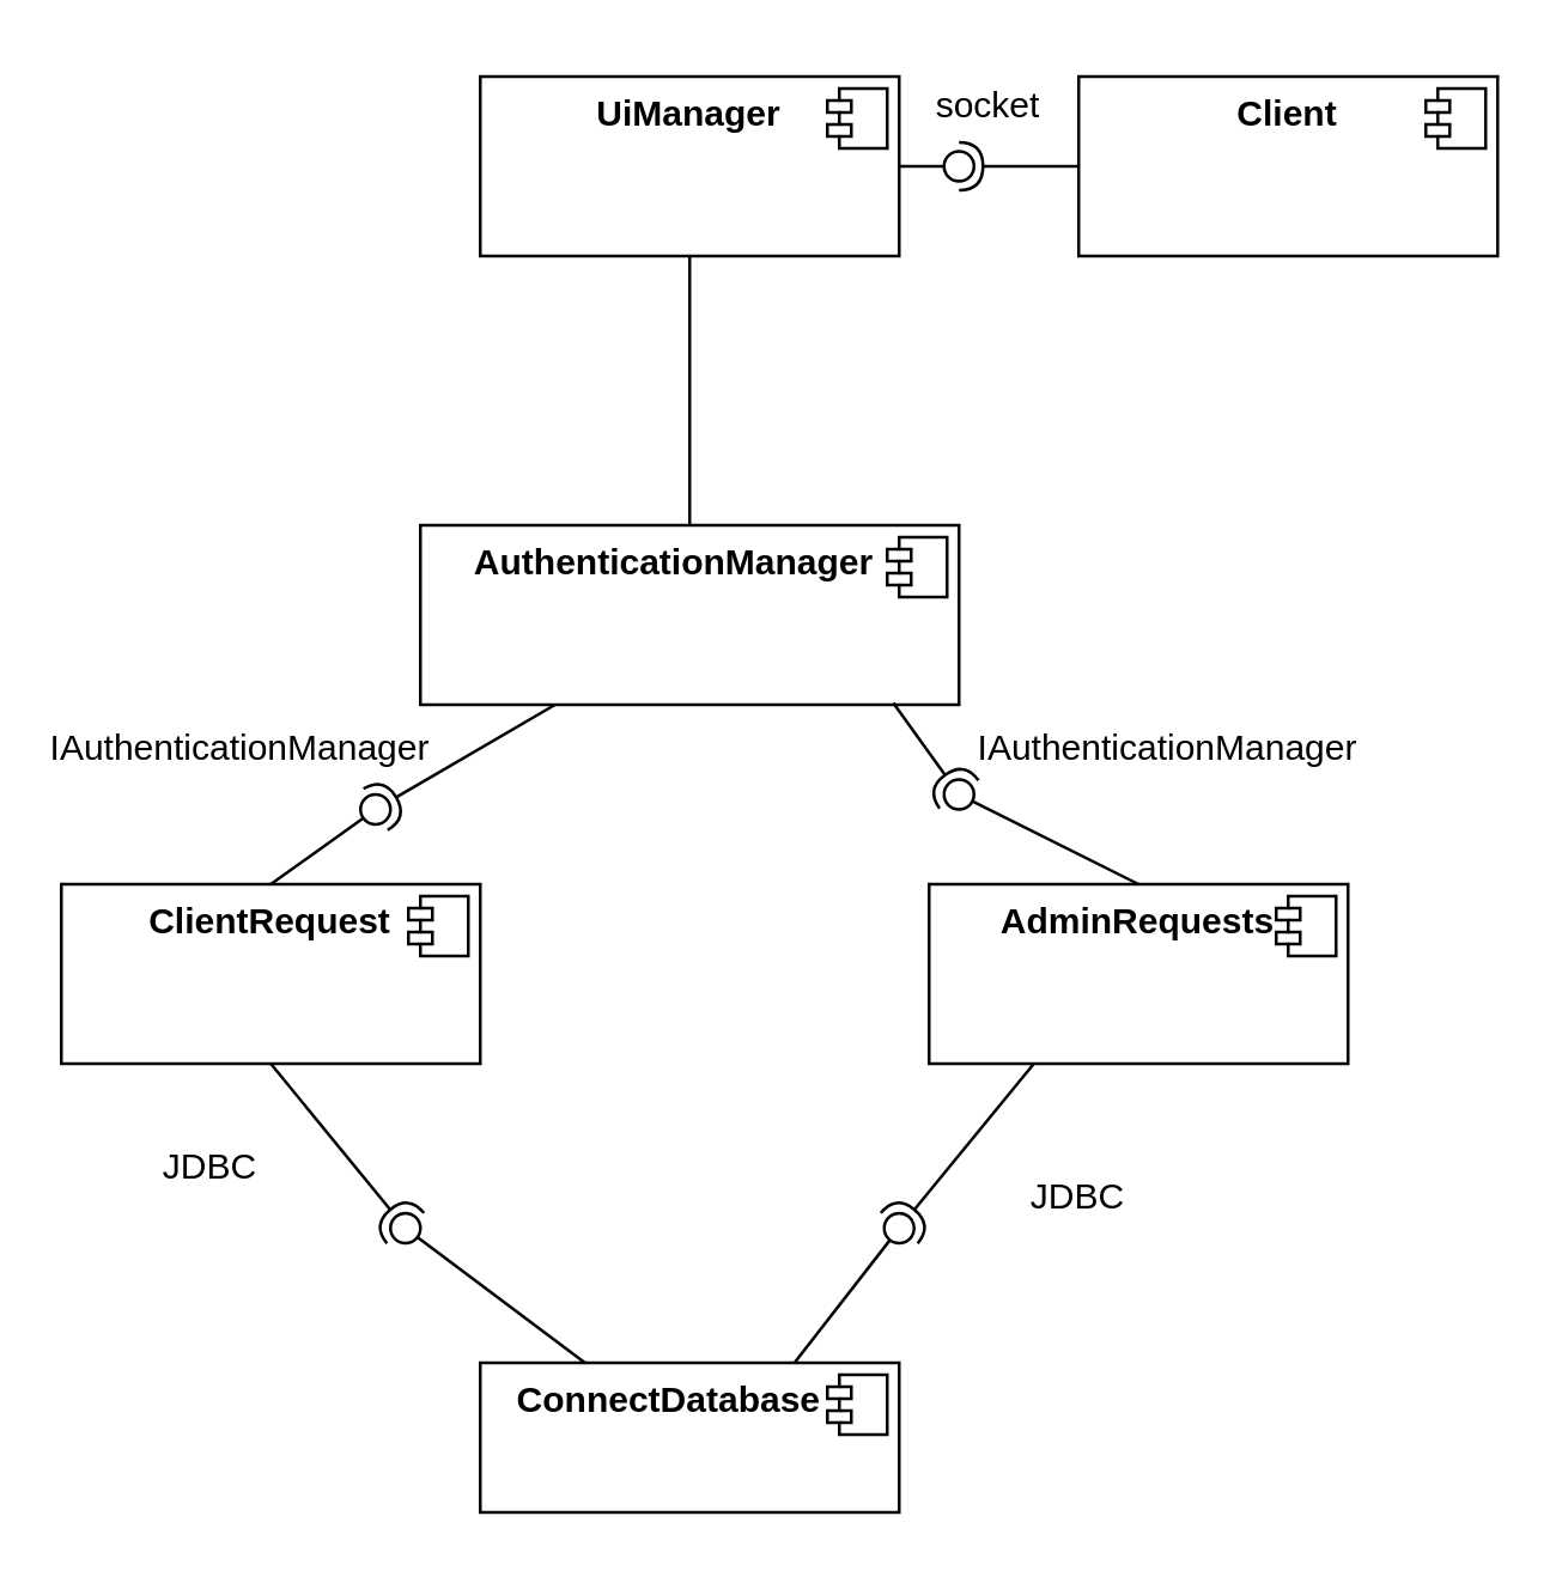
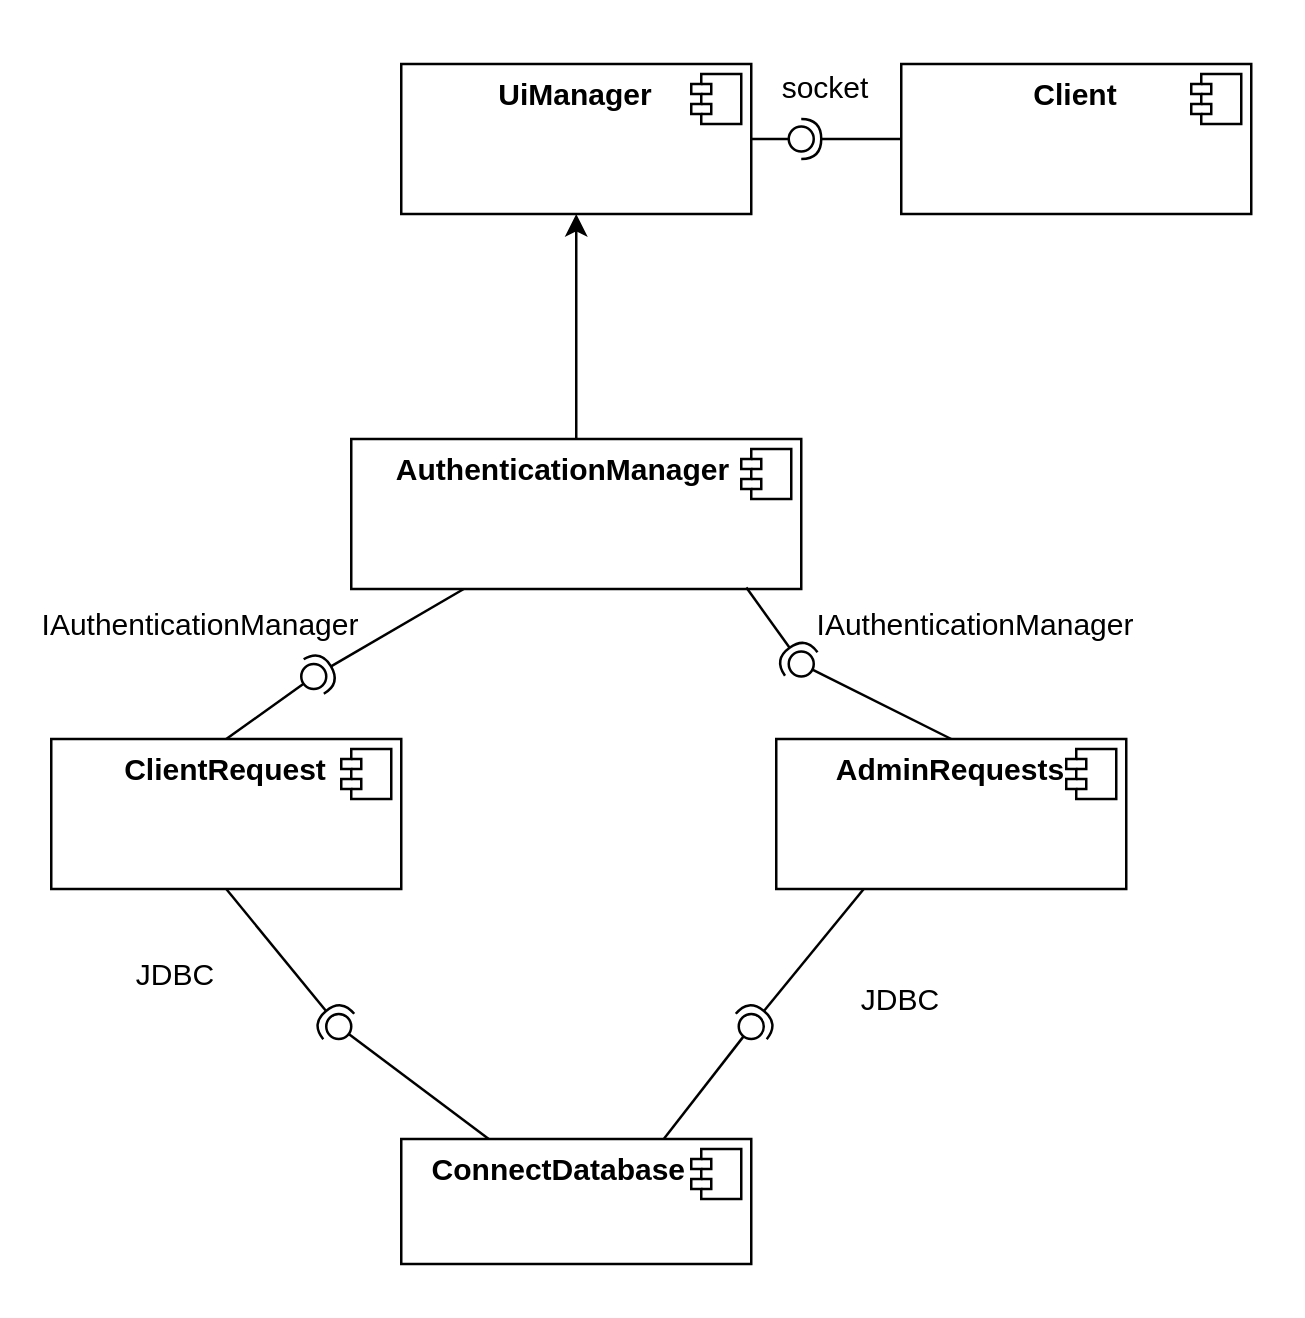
  <mxCell id="0" />
  <mxCell id="1" parent="0" />
  <mxCell id="2" value="&lt;p style=&quot;margin:0px;margin-top:6px;text-align:center;&quot;&gt;&lt;b&gt;UiManager&lt;/b&gt;&lt;/p&gt;&lt;p style=&quot;margin:0px;margin-left:8px;&quot;&gt;&lt;br&gt;&lt;/p&gt;" style="align=left;overflow=fill;html=1;dropTarget=0;whiteSpace=wrap;" vertex="1" parent="1"><mxGeometry x="160" y="25" width="140" height="60" as="geometry" /></mxCell>
  <mxCell id="3" value="" style="shape=component;jettyWidth=8;jettyHeight=4;" vertex="1" parent="2"><mxGeometry x="1" width="20" height="20" relative="1" as="geometry"><mxPoint x="-24" y="4" as="offset" /></mxGeometry></mxCell>
  <mxCell id="4" value="&lt;p style=&quot;margin:0px;margin-top:6px;text-align:center;&quot;&gt;&lt;b&gt;AuthenticationManager&amp;nbsp; &amp;nbsp;&lt;/b&gt;&lt;/p&gt;" style="align=left;overflow=fill;html=1;dropTarget=0;whiteSpace=wrap;" vertex="1" parent="1"><mxGeometry x="140" y="175" width="180" height="60" as="geometry" /></mxCell>
  <mxCell id="5" value="" style="shape=component;jettyWidth=8;jettyHeight=4;" vertex="1" parent="4"><mxGeometry x="1" width="20" height="20" relative="1" as="geometry"><mxPoint x="-24" y="4" as="offset" /></mxGeometry></mxCell>
  <mxCell id="6" value="&lt;p style=&quot;margin:0px;margin-top:6px;text-align:center;&quot;&gt;&lt;b&gt;AdminRequests&lt;/b&gt;&lt;/p&gt;" style="align=left;overflow=fill;html=1;dropTarget=0;whiteSpace=wrap;" vertex="1" parent="1"><mxGeometry x="310" y="295" width="140" height="60" as="geometry" /></mxCell>
  <mxCell id="7" value="" style="shape=component;jettyWidth=8;jettyHeight=4;" vertex="1" parent="6"><mxGeometry x="1" width="20" height="20" relative="1" as="geometry"><mxPoint x="-24" y="4" as="offset" /></mxGeometry></mxCell>
  <mxCell id="8" value="&lt;p style=&quot;margin:0px;margin-top:6px;text-align:center;&quot;&gt;&lt;b&gt;ClientRequest&lt;/b&gt;&lt;/p&gt;" style="align=left;overflow=fill;html=1;dropTarget=0;whiteSpace=wrap;" vertex="1" parent="1"><mxGeometry x="20" y="295" width="140" height="60" as="geometry" /></mxCell>
  <mxCell id="9" value="" style="shape=component;jettyWidth=8;jettyHeight=4;" vertex="1" parent="8"><mxGeometry x="1" width="20" height="20" relative="1" as="geometry"><mxPoint x="-24" y="4" as="offset" /></mxGeometry></mxCell>
  <mxCell id="10" value="&lt;p style=&quot;margin:0px;margin-top:6px;text-align:center;&quot;&gt;&lt;b&gt;ConnectDatabase&amp;nbsp; &amp;nbsp;&amp;nbsp;&lt;/b&gt;&lt;/p&gt;" style="align=left;overflow=fill;html=1;dropTarget=0;whiteSpace=wrap;" vertex="1" parent="1"><mxGeometry x="160" y="455" width="140" height="50" as="geometry" /></mxCell>
  <mxCell id="11" value="" style="shape=component;jettyWidth=8;jettyHeight=4;" vertex="1" parent="10"><mxGeometry x="1" width="20" height="20" relative="1" as="geometry"><mxPoint x="-24" y="4" as="offset" /></mxGeometry></mxCell>
  <mxCell id="12" value="" style="rounded=0;orthogonalLoop=1;jettySize=auto;html=1;endArrow=halfCircle;endFill=0;endSize=6;strokeWidth=1;sketch=0;exitX=0.25;exitY=1;exitDx=0;exitDy=0;" edge="1" target="14" parent="1" source="4"><mxGeometry relative="1" as="geometry"><mxPoint x="290" y="290" as="sourcePoint" /></mxGeometry></mxCell>
  <mxCell id="13" value="" style="rounded=0;orthogonalLoop=1;jettySize=auto;html=1;endArrow=oval;endFill=0;sketch=0;sourcePerimeterSpacing=0;targetPerimeterSpacing=0;endSize=10;exitX=0.5;exitY=0;exitDx=0;exitDy=0;" edge="1" target="14" parent="1" source="8"><mxGeometry relative="1" as="geometry"><mxPoint x="250" y="290" as="sourcePoint" /></mxGeometry></mxCell>
  <mxCell id="14" value="" style="ellipse;whiteSpace=wrap;html=1;align=center;aspect=fixed;fillColor=none;strokeColor=none;resizable=0;perimeter=centerPerimeter;rotatable=0;allowArrows=0;points=[];outlineConnect=1;" vertex="1" parent="1"><mxGeometry x="120" y="265" width="10" height="10" as="geometry" /></mxCell>
  <mxCell id="15" value="" style="rounded=0;orthogonalLoop=1;jettySize=auto;html=1;endArrow=halfCircle;endFill=0;endSize=6;strokeWidth=1;sketch=0;exitX=0.878;exitY=0.99;exitDx=0;exitDy=0;exitPerimeter=0;" edge="1" parent="1" source="4"><mxGeometry relative="1" as="geometry"><mxPoint x="290" y="290" as="sourcePoint" /><mxPoint x="320" y="265" as="targetPoint" /></mxGeometry></mxCell>
  <mxCell id="16" value="" style="rounded=0;orthogonalLoop=1;jettySize=auto;html=1;endArrow=oval;endFill=0;sketch=0;sourcePerimeterSpacing=0;targetPerimeterSpacing=0;endSize=10;exitX=0.5;exitY=0;exitDx=0;exitDy=0;" edge="1" parent="1" source="6"><mxGeometry relative="1" as="geometry"><mxPoint x="250" y="290" as="sourcePoint" /><mxPoint x="320" y="265" as="targetPoint" /></mxGeometry></mxCell>
  <mxCell id="17" value="" style="ellipse;whiteSpace=wrap;html=1;align=center;aspect=fixed;fillColor=none;strokeColor=none;resizable=0;perimeter=centerPerimeter;rotatable=0;allowArrows=0;points=[];outlineConnect=1;" vertex="1" parent="1"><mxGeometry x="265" y="285" width="10" height="10" as="geometry" /></mxCell>
  <mxCell id="18" value="" style="rounded=0;orthogonalLoop=1;jettySize=auto;html=1;endArrow=halfCircle;endFill=0;endSize=6;strokeWidth=1;sketch=0;exitX=0.5;exitY=1;exitDx=0;exitDy=0;" edge="1" target="20" parent="1" source="8"><mxGeometry relative="1" as="geometry"><mxPoint x="290" y="290" as="sourcePoint" /></mxGeometry></mxCell>
  <mxCell id="19" value="" style="rounded=0;orthogonalLoop=1;jettySize=auto;html=1;endArrow=oval;endFill=0;sketch=0;sourcePerimeterSpacing=0;targetPerimeterSpacing=0;endSize=10;exitX=0.25;exitY=0;exitDx=0;exitDy=0;" edge="1" target="20" parent="1" source="10"><mxGeometry relative="1" as="geometry"><mxPoint x="250" y="290" as="sourcePoint" /></mxGeometry></mxCell>
  <mxCell id="20" value="" style="ellipse;whiteSpace=wrap;html=1;align=center;aspect=fixed;fillColor=none;strokeColor=none;resizable=0;perimeter=centerPerimeter;rotatable=0;allowArrows=0;points=[];outlineConnect=1;" vertex="1" parent="1"><mxGeometry x="130" y="405" width="10" height="10" as="geometry" /></mxCell>
  <mxCell id="21" value="" style="rounded=0;orthogonalLoop=1;jettySize=auto;html=1;endArrow=halfCircle;endFill=0;endSize=6;strokeWidth=1;sketch=0;exitX=0.25;exitY=1;exitDx=0;exitDy=0;" edge="1" target="23" parent="1" source="6"><mxGeometry relative="1" as="geometry"><mxPoint x="320" y="410" as="sourcePoint" /></mxGeometry></mxCell>
  <mxCell id="22" value="" style="rounded=0;orthogonalLoop=1;jettySize=auto;html=1;endArrow=oval;endFill=0;sketch=0;sourcePerimeterSpacing=0;targetPerimeterSpacing=0;endSize=10;exitX=0.75;exitY=0;exitDx=0;exitDy=0;" edge="1" target="23" parent="1" source="10"><mxGeometry relative="1" as="geometry"><mxPoint x="280" y="410" as="sourcePoint" /></mxGeometry></mxCell>
  <mxCell id="23" value="" style="ellipse;whiteSpace=wrap;html=1;align=center;aspect=fixed;fillColor=none;strokeColor=none;resizable=0;perimeter=centerPerimeter;rotatable=0;allowArrows=0;points=[];outlineConnect=1;" vertex="1" parent="1"><mxGeometry x="295" y="405" width="10" height="10" as="geometry" /></mxCell>
  <mxCell id="24" value="JDBC" style="text;html=1;align=center;verticalAlign=middle;whiteSpace=wrap;rounded=0;" vertex="1" parent="1"><mxGeometry x="40" y="375" width="60" height="30" as="geometry" /></mxCell>
  <mxCell id="25" value="JDBC" style="text;html=1;align=center;verticalAlign=middle;whiteSpace=wrap;rounded=0;" vertex="1" parent="1"><mxGeometry x="330" y="385" width="60" height="30" as="geometry" /></mxCell>
  <mxCell id="26" value="IAuthenticationManager" style="text;html=1;align=center;verticalAlign=middle;whiteSpace=wrap;rounded=0;" vertex="1" parent="1"><mxGeometry x="50" y="235" width="60" height="30" as="geometry" /></mxCell>
  <mxCell id="27" value="IAuthenticationManager" style="text;html=1;align=center;verticalAlign=middle;whiteSpace=wrap;rounded=0;" vertex="1" parent="1"><mxGeometry x="360" y="235" width="60" height="30" as="geometry" /></mxCell>
- <mxCell id="28" value="" style="endArrow=none;html=1;rounded=0;entryX=0.5;entryY=1;entryDx=0;entryDy=0;exitX=0.5;exitY=0;exitDx=0;exitDy=0;" edge="1" parent="1" source="4" target="2"><mxGeometry width="50" height="50" relative="1" as="geometry"><mxPoint x="205" y="155" as="sourcePoint" /><mxPoint x="255" y="105" as="targetPoint" /></mxGeometry></mxCell>
+ <mxCell id="28" value="" style="endArrow=classic;html=1;rounded=0;entryX=0.5;entryY=1;entryDx=0;entryDy=0;exitX=0.5;exitY=0;exitDx=0;exitDy=0;" edge="1" parent="1" source="4" target="2"><mxGeometry width="50" height="50" relative="1" as="geometry"><mxPoint x="205" y="155" as="sourcePoint" /><mxPoint x="255" y="105" as="targetPoint" /></mxGeometry></mxCell>
  <mxCell id="29" value="&lt;p style=&quot;margin:0px;margin-top:6px;text-align:center;&quot;&gt;&lt;b&gt;Client&lt;/b&gt;&lt;/p&gt;" style="align=left;overflow=fill;html=1;dropTarget=0;whiteSpace=wrap;" vertex="1" parent="1"><mxGeometry x="360" y="25" width="140" height="60" as="geometry" /></mxCell>
  <mxCell id="30" value="" style="shape=component;jettyWidth=8;jettyHeight=4;" vertex="1" parent="29"><mxGeometry x="1" width="20" height="20" relative="1" as="geometry"><mxPoint x="-24" y="4" as="offset" /></mxGeometry></mxCell>
  <mxCell id="31" value="" style="rounded=0;orthogonalLoop=1;jettySize=auto;html=1;endArrow=halfCircle;endFill=0;endSize=6;strokeWidth=1;sketch=0;exitX=0;exitY=0.5;exitDx=0;exitDy=0;" edge="1" target="33" parent="1" source="29"><mxGeometry relative="1" as="geometry"><mxPoint x="340" y="55" as="sourcePoint" /></mxGeometry></mxCell>
  <mxCell id="32" value="" style="rounded=0;orthogonalLoop=1;jettySize=auto;html=1;endArrow=oval;endFill=0;sketch=0;sourcePerimeterSpacing=0;targetPerimeterSpacing=0;endSize=10;" edge="1" target="33" parent="1"><mxGeometry relative="1" as="geometry"><mxPoint x="300" y="55" as="sourcePoint" /></mxGeometry></mxCell>
  <mxCell id="33" value="" style="ellipse;whiteSpace=wrap;html=1;align=center;aspect=fixed;fillColor=none;strokeColor=none;resizable=0;perimeter=centerPerimeter;rotatable=0;allowArrows=0;points=[];outlineConnect=1;" vertex="1" parent="1"><mxGeometry x="315" y="50" width="10" height="10" as="geometry" /></mxCell>
  <mxCell id="34" value="socket" style="text;html=1;align=center;verticalAlign=middle;whiteSpace=wrap;rounded=0;" vertex="1" parent="1"><mxGeometry x="300" y="20" width="60" height="30" as="geometry" /></mxCell>
